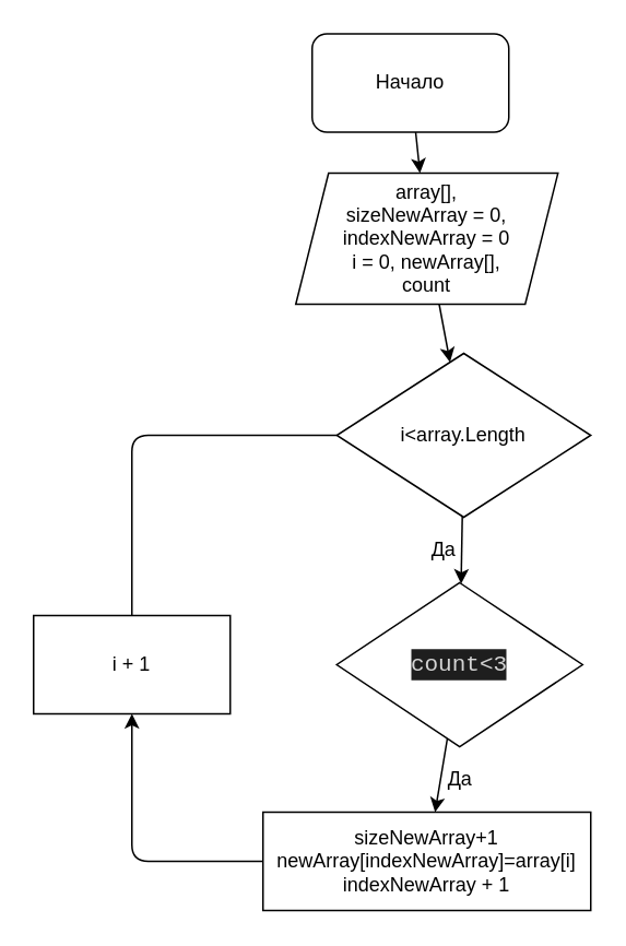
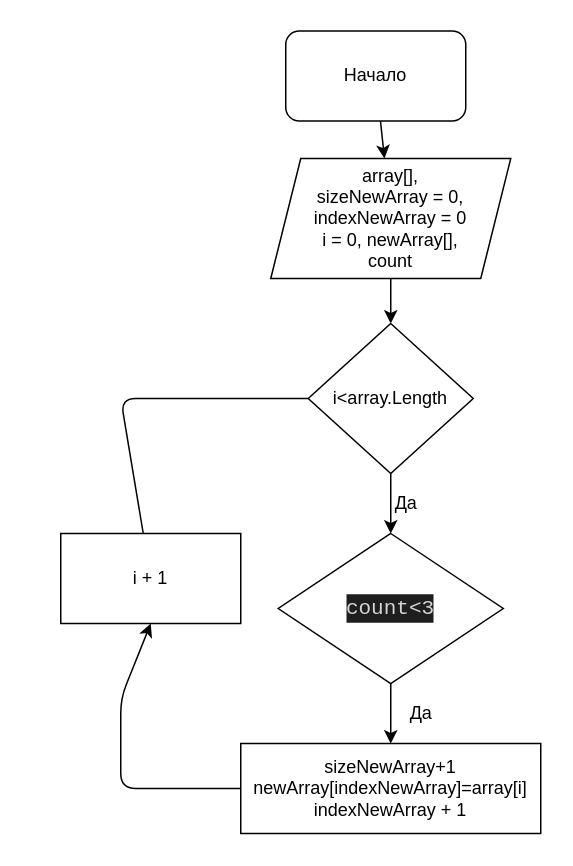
  <mxCell id="0" />
  <mxCell id="1" parent="0" />
  <mxCell id="2" value="" style="edgeStyle=none;html=1;" edge="1" parent="1" source="3" target="5"><mxGeometry relative="1" as="geometry" /></mxCell>
  <mxCell id="3" value="Начало" style="rounded=1;whiteSpace=wrap;html=1;" vertex="1" parent="1"><mxGeometry x="190" y="20" width="120" height="60" as="geometry" /></mxCell>
  <mxCell id="4" value="" style="edgeStyle=none;html=1;" edge="1" parent="1" source="5" target="7"><mxGeometry relative="1" as="geometry" /></mxCell>
  <mxCell id="5" value="array[],&lt;br&gt;&lt;div&gt;sizeNewArray = 0,&lt;/div&gt;&lt;div&gt;indexNewArray = 0&lt;/div&gt;&lt;div&gt;i = 0, newArray[],&lt;/div&gt;&lt;div&gt;count&lt;/div&gt;" style="shape=parallelogram;perimeter=parallelogramPerimeter;whiteSpace=wrap;html=1;fixedSize=1;" vertex="1" parent="1"><mxGeometry x="180" y="105" width="160" height="80" as="geometry" /></mxCell>
  <mxCell id="6" value="" style="edgeStyle=none;html=1;" edge="1" parent="1" source="7" target="9"><mxGeometry relative="1" as="geometry" /></mxCell>
- <mxCell id="7" value="i&amp;lt;array.Length" style="rhombus;whiteSpace=wrap;html=1;" vertex="1" parent="1"><mxGeometry x="205" y="215" width="155" height="100" as="geometry" /></mxCell>
+ <mxCell id="7" value="i&amp;lt;array.Length" style="rhombus;whiteSpace=wrap;html=1;" vertex="1" parent="1"><mxGeometry x="205" y="215" width="110" height="100" as="geometry" /></mxCell>
  <mxCell id="8" value="" style="edgeStyle=none;html=1;" edge="1" parent="1" source="9" target="12"><mxGeometry relative="1" as="geometry" /></mxCell>
- <mxCell id="9" value="&lt;div style=&quot;color: rgb(212 , 212 , 212) ; background-color: rgb(30 , 30 , 30) ; font-family: &amp;#34;consolas&amp;#34; , &amp;#34;courier new&amp;#34; , monospace ; font-size: 14px ; line-height: 19px&quot;&gt;count&amp;lt;3&lt;/div&gt;" style="rhombus;whiteSpace=wrap;html=1;" vertex="1" parent="1"><mxGeometry x="205" y="355" width="150" height="100" as="geometry" /></mxCell>
+ <mxCell id="9" value="&lt;div style=&quot;color: rgb(212 , 212 , 212) ; background-color: rgb(30 , 30 , 30) ; font-family: &amp;#34;consolas&amp;#34; , &amp;#34;courier new&amp;#34; , monospace ; font-size: 14px ; line-height: 19px&quot;&gt;count&amp;lt;3&lt;/div&gt;" style="rhombus;whiteSpace=wrap;html=1;" vertex="1" parent="1"><mxGeometry x="185" y="355" width="150" height="100" as="geometry" /></mxCell>
  <mxCell id="10" value="Да" style="text;html=1;align=center;verticalAlign=middle;resizable=0;points=[];autosize=1;strokeColor=none;fillColor=none;" vertex="1" parent="1"><mxGeometry x="255" y="325" width="30" height="20" as="geometry" /></mxCell>
  <mxCell id="11" style="edgeStyle=none;html=1;entryX=0.5;entryY=1;entryDx=0;entryDy=0;" edge="1" parent="1" source="12" target="15"><mxGeometry relative="1" as="geometry"><mxPoint x="40" y="525" as="targetPoint" /><Array as="points"><mxPoint x="80" y="525" /><mxPoint x="80" y="465" /></Array></mxGeometry></mxCell>
  <mxCell id="12" value="sizeNewArray+1&lt;br&gt;newArray[indexNewArray]=array[i]&lt;br&gt;indexNewArray + 1" style="rounded=0;whiteSpace=wrap;html=1;" vertex="1" parent="1"><mxGeometry x="160" y="495" width="200" height="60" as="geometry" /></mxCell>
  <mxCell id="13" value="Да" style="text;html=1;align=center;verticalAlign=middle;resizable=0;points=[];autosize=1;strokeColor=none;fillColor=none;" vertex="1" parent="1"><mxGeometry x="265" y="465" width="30" height="20" as="geometry" /></mxCell>
  <mxCell id="14" style="edgeStyle=none;html=1;entryX=0;entryY=0.5;entryDx=0;entryDy=0;endArrow=none;" edge="1" parent="1" source="15" target="7"><mxGeometry relative="1" as="geometry"><mxPoint x="80" y="255" as="targetPoint" /><Array as="points"><mxPoint x="80" y="265" /></Array></mxGeometry></mxCell>
- <mxCell id="15" value="i + 1" style="rounded=0;whiteSpace=wrap;html=1;" vertex="1" parent="1"><mxGeometry y="375" width="120" height="60" as="geometry" x="20" /></mxCell>
+ <mxCell id="15" value="i + 1" style="rounded=0;whiteSpace=wrap;html=1;" vertex="1" parent="1"><mxGeometry x="40" y="355" width="120" height="60" as="geometry" /></mxCell>
